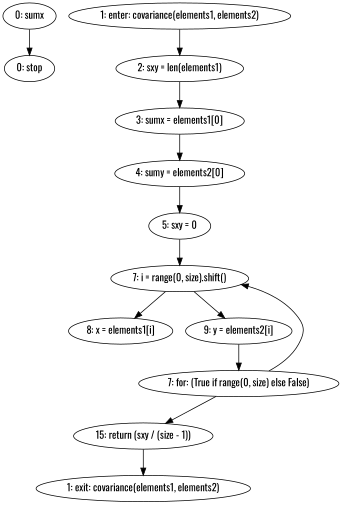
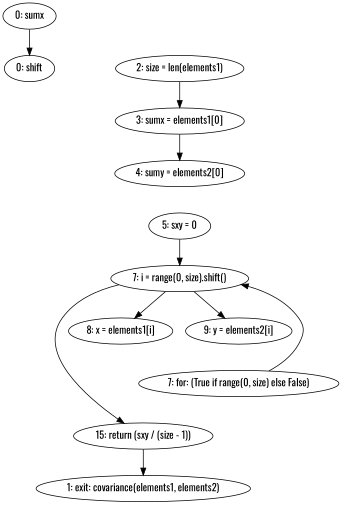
  strict digraph {
    fontname=Oswald
    node [fontname=Oswald]
    edge [fontname=Oswald]
    n1 [label="0: sumx"]
-   n2 [label="0: stop"]
-   n3 [label="1: enter: covariance(elements1, elements2)"]
-   n4 [label="2: sxy = len(elements1)"]
+   n2 [label="0: shift"]
+   n4 [label="2: size = len(elements1)"]
    n5 [label="3: sumx = elements1[0]"]
    n6 [label="4: sumy = elements2[0]"]
    n7 [label="5: sxy = 0"]
    n8 [label="1: exit: covariance(elements1, elements2)"]
    n9 [label="15: return (sxy / (size - 1))"]
    n10 [label="7: i = range(0, size).shift()"]
    n11 [label="7: for: (True if range(0, size) else False)"]
    n12 [label="8: x = elements1[i]"]
    n13 [label="9: y = elements2[i]"]
    n1 -> n2
-   n3 -> n4
    n4 -> n5
    n5 -> n6
-   n6 -> n7
    n7 -> n10
    n9 -> n8
    n10 -> n12
    n10 -> n13
-   n11 -> n9
+   n10 -> n9
    n11 -> n10
-   n13 -> n11
  }
